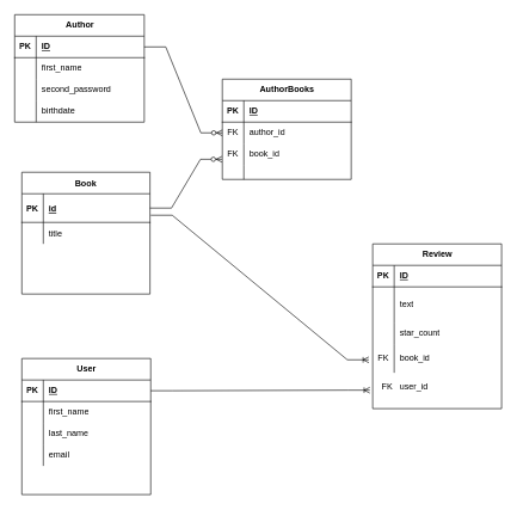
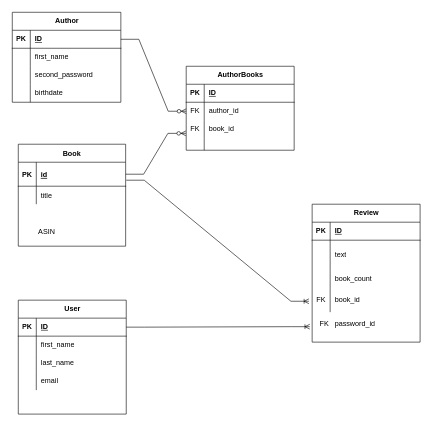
  <mxCell id="0" />
  <mxCell id="1" parent="0" />
  <mxCell id="2" value="" style="group" vertex="1" connectable="0" parent="1"><mxGeometry x="20" y="20" width="470" height="390" as="geometry" /></mxCell>
  <mxCell id="3" value="Author" style="shape=table;startSize=30;container=1;collapsible=1;childLayout=tableLayout;fixedRows=1;rowLines=0;fontStyle=1;align=center;resizeLast=1;html=1;" vertex="1" parent="2"><mxGeometry width="181" height="150" as="geometry" /></mxCell>
  <mxCell id="4" value="" style="shape=tableRow;horizontal=0;startSize=0;swimlaneHead=0;swimlaneBody=0;fillColor=none;collapsible=0;dropTarget=0;points=[[0,0.5],[1,0.5]];portConstraint=eastwest;top=0;left=0;right=0;bottom=1;" vertex="1" parent="3"><mxGeometry y="30" width="181" height="30" as="geometry" /></mxCell>
  <mxCell id="5" value="PK" style="shape=partialRectangle;connectable=0;fillColor=none;top=0;left=0;bottom=0;right=0;fontStyle=1;overflow=hidden;whiteSpace=wrap;html=1;" vertex="1" parent="4"><mxGeometry width="30" height="30" as="geometry"><mxRectangle width="30" height="30" as="alternateBounds" /></mxGeometry></mxCell>
  <mxCell id="6" value="ID" style="shape=partialRectangle;connectable=0;fillColor=none;top=0;left=0;bottom=0;right=0;align=left;spacingLeft=6;fontStyle=5;overflow=hidden;whiteSpace=wrap;html=1;" vertex="1" parent="4"><mxGeometry x="30" width="151" height="30" as="geometry"><mxRectangle width="151" height="30" as="alternateBounds" /></mxGeometry></mxCell>
  <mxCell id="7" value="" style="shape=tableRow;horizontal=0;startSize=0;swimlaneHead=0;swimlaneBody=0;fillColor=none;collapsible=0;dropTarget=0;points=[[0,0.5],[1,0.5]];portConstraint=eastwest;top=0;left=0;right=0;bottom=0;" vertex="1" parent="3"><mxGeometry y="60" width="181" height="30" as="geometry" /></mxCell>
  <mxCell id="8" value="" style="shape=partialRectangle;connectable=0;fillColor=none;top=0;left=0;bottom=0;right=0;editable=1;overflow=hidden;whiteSpace=wrap;html=1;" vertex="1" parent="7"><mxGeometry width="30" height="30" as="geometry"><mxRectangle width="30" height="30" as="alternateBounds" /></mxGeometry></mxCell>
  <mxCell id="9" value="first_name" style="shape=partialRectangle;connectable=0;fillColor=none;top=0;left=0;bottom=0;right=0;align=left;spacingLeft=6;overflow=hidden;whiteSpace=wrap;html=1;" vertex="1" parent="7"><mxGeometry x="30" width="151" height="30" as="geometry"><mxRectangle width="151" height="30" as="alternateBounds" /></mxGeometry></mxCell>
  <mxCell id="10" value="" style="shape=tableRow;horizontal=0;startSize=0;swimlaneHead=0;swimlaneBody=0;fillColor=none;collapsible=0;dropTarget=0;points=[[0,0.5],[1,0.5]];portConstraint=eastwest;top=0;left=0;right=0;bottom=0;" vertex="1" parent="3"><mxGeometry y="90" width="181" height="30" as="geometry" /></mxCell>
  <mxCell id="11" value="" style="shape=partialRectangle;connectable=0;fillColor=none;top=0;left=0;bottom=0;right=0;editable=1;overflow=hidden;whiteSpace=wrap;html=1;" vertex="1" parent="10"><mxGeometry width="30" height="30" as="geometry"><mxRectangle width="30" height="30" as="alternateBounds" /></mxGeometry></mxCell>
  <mxCell id="12" value="second_password" style="shape=partialRectangle;connectable=0;fillColor=none;top=0;left=0;bottom=0;right=0;align=left;spacingLeft=6;overflow=hidden;whiteSpace=wrap;html=1;" vertex="1" parent="10"><mxGeometry x="30" width="151" height="30" as="geometry"><mxRectangle width="151" height="30" as="alternateBounds" /></mxGeometry></mxCell>
  <mxCell id="13" value="" style="shape=tableRow;horizontal=0;startSize=0;swimlaneHead=0;swimlaneBody=0;fillColor=none;collapsible=0;dropTarget=0;points=[[0,0.5],[1,0.5]];portConstraint=eastwest;top=0;left=0;right=0;bottom=0;" vertex="1" parent="3"><mxGeometry y="120" width="181" height="30" as="geometry" /></mxCell>
  <mxCell id="14" value="" style="shape=partialRectangle;connectable=0;fillColor=none;top=0;left=0;bottom=0;right=0;editable=1;overflow=hidden;whiteSpace=wrap;html=1;" vertex="1" parent="13"><mxGeometry width="30" height="30" as="geometry"><mxRectangle width="30" height="30" as="alternateBounds" /></mxGeometry></mxCell>
  <mxCell id="15" value="birthdate" style="shape=partialRectangle;connectable=0;fillColor=none;top=0;left=0;bottom=0;right=0;align=left;spacingLeft=6;overflow=hidden;whiteSpace=wrap;html=1;" vertex="1" parent="13"><mxGeometry x="30" width="151" height="30" as="geometry"><mxRectangle width="151" height="30" as="alternateBounds" /></mxGeometry></mxCell>
  <mxCell id="16" value="AuthorBooks" style="shape=table;startSize=30;container=1;collapsible=1;childLayout=tableLayout;fixedRows=1;rowLines=0;fontStyle=1;align=center;resizeLast=1;html=1;" vertex="1" parent="2"><mxGeometry x="290" y="90" width="180" height="140" as="geometry" /></mxCell>
  <mxCell id="17" value="" style="shape=tableRow;horizontal=0;startSize=0;swimlaneHead=0;swimlaneBody=0;fillColor=none;collapsible=0;dropTarget=0;points=[[0,0.5],[1,0.5]];portConstraint=eastwest;top=0;left=0;right=0;bottom=1;" vertex="1" parent="16"><mxGeometry y="30" width="180" height="30" as="geometry" /></mxCell>
  <mxCell id="18" value="PK" style="shape=partialRectangle;connectable=0;fillColor=none;top=0;left=0;bottom=0;right=0;fontStyle=1;overflow=hidden;whiteSpace=wrap;html=1;" vertex="1" parent="17"><mxGeometry width="30" height="30" as="geometry"><mxRectangle width="30" height="30" as="alternateBounds" /></mxGeometry></mxCell>
  <mxCell id="19" value="ID" style="shape=partialRectangle;connectable=0;fillColor=none;top=0;left=0;bottom=0;right=0;align=left;spacingLeft=6;fontStyle=5;overflow=hidden;whiteSpace=wrap;html=1;" vertex="1" parent="17"><mxGeometry x="30" width="150" height="30" as="geometry"><mxRectangle width="150" height="30" as="alternateBounds" /></mxGeometry></mxCell>
  <mxCell id="20" value="" style="shape=tableRow;horizontal=0;startSize=0;swimlaneHead=0;swimlaneBody=0;fillColor=none;collapsible=0;dropTarget=0;points=[[0,0.5],[1,0.5]];portConstraint=eastwest;top=0;left=0;right=0;bottom=0;" vertex="1" parent="16"><mxGeometry y="60" width="180" height="30" as="geometry" /></mxCell>
  <mxCell id="21" value="FK" style="shape=partialRectangle;connectable=0;fillColor=none;top=0;left=0;bottom=0;right=0;editable=1;overflow=hidden;whiteSpace=wrap;html=1;" vertex="1" parent="20"><mxGeometry width="30" height="30" as="geometry"><mxRectangle width="30" height="30" as="alternateBounds" /></mxGeometry></mxCell>
  <mxCell id="22" value="author_id" style="shape=partialRectangle;connectable=0;fillColor=none;top=0;left=0;bottom=0;right=0;align=left;spacingLeft=6;overflow=hidden;whiteSpace=wrap;html=1;" vertex="1" parent="20"><mxGeometry x="30" width="150" height="30" as="geometry"><mxRectangle width="150" height="30" as="alternateBounds" /></mxGeometry></mxCell>
  <mxCell id="23" value="" style="shape=tableRow;horizontal=0;startSize=0;swimlaneHead=0;swimlaneBody=0;fillColor=none;collapsible=0;dropTarget=0;points=[[0,0.5],[1,0.5]];portConstraint=eastwest;top=0;left=0;right=0;bottom=0;" vertex="1" parent="16"><mxGeometry y="90" width="180" height="30" as="geometry" /></mxCell>
  <mxCell id="24" value="FK" style="shape=partialRectangle;connectable=0;fillColor=none;top=0;left=0;bottom=0;right=0;editable=1;overflow=hidden;whiteSpace=wrap;html=1;" vertex="1" parent="23"><mxGeometry width="30" height="30" as="geometry"><mxRectangle width="30" height="30" as="alternateBounds" /></mxGeometry></mxCell>
  <mxCell id="25" value="book_id" style="shape=partialRectangle;connectable=0;fillColor=none;top=0;left=0;bottom=0;right=0;align=left;spacingLeft=6;overflow=hidden;whiteSpace=wrap;html=1;" vertex="1" parent="23"><mxGeometry x="30" width="150" height="30" as="geometry"><mxRectangle width="150" height="30" as="alternateBounds" /></mxGeometry></mxCell>
  <mxCell id="26" value="" style="shape=tableRow;horizontal=0;startSize=0;swimlaneHead=0;swimlaneBody=0;fillColor=none;collapsible=0;dropTarget=0;points=[[0,0.5],[1,0.5]];portConstraint=eastwest;top=0;left=0;right=0;bottom=0;" vertex="1" parent="16"><mxGeometry y="120" width="180" height="20" as="geometry" /></mxCell>
  <mxCell id="27" value="" style="shape=partialRectangle;connectable=0;fillColor=none;top=0;left=0;bottom=0;right=0;editable=1;overflow=hidden;whiteSpace=wrap;html=1;" vertex="1" parent="26"><mxGeometry width="30" height="20" as="geometry"><mxRectangle width="30" height="20" as="alternateBounds" /></mxGeometry></mxCell>
  <mxCell id="28" value="" style="shape=partialRectangle;connectable=0;fillColor=none;top=0;left=0;bottom=0;right=0;align=left;spacingLeft=6;overflow=hidden;whiteSpace=wrap;html=1;" vertex="1" parent="26"><mxGeometry x="30" width="150" height="20" as="geometry"><mxRectangle width="150" height="20" as="alternateBounds" /></mxGeometry></mxCell>
  <mxCell id="29" value="" style="edgeStyle=entityRelationEdgeStyle;fontSize=12;html=1;endArrow=ERzeroToMany;endFill=1;rounded=0;exitX=1;exitY=0.5;exitDx=0;exitDy=0;entryX=0;entryY=0.5;entryDx=0;entryDy=0;" edge="1" parent="2" source="4" target="20"><mxGeometry width="100" height="100" relative="1" as="geometry"><mxPoint x="260" y="320" as="sourcePoint" /><mxPoint x="360" y="220" as="targetPoint" /><Array as="points"><mxPoint x="270" y="330" /><mxPoint x="310" y="290" /><mxPoint x="290" y="130" /></Array></mxGeometry></mxCell>
  <mxCell id="30" value="" style="edgeStyle=entityRelationEdgeStyle;fontSize=12;html=1;endArrow=ERzeroToMany;endFill=1;rounded=0;exitX=1;exitY=0.5;exitDx=0;exitDy=0;entryX=-0.003;entryY=0.729;entryDx=0;entryDy=0;entryPerimeter=0;" edge="1" parent="2" source="33" target="23"><mxGeometry width="100" height="100" relative="1" as="geometry"><mxPoint x="260" y="350" as="sourcePoint" /><mxPoint x="360" y="250" as="targetPoint" /></mxGeometry></mxCell>
  <mxCell id="31" value="" style="group" vertex="1" connectable="0" parent="2"><mxGeometry x="10" y="220" width="179.0" height="170" as="geometry" /></mxCell>
  <mxCell id="32" value="Book" style="shape=table;startSize=30;container=1;collapsible=1;childLayout=tableLayout;fixedRows=1;rowLines=0;fontStyle=1;align=center;resizeLast=1;" parent="31" vertex="1"><mxGeometry width="179.0" height="170" as="geometry" /></mxCell>
  <mxCell id="33" value="" style="shape=partialRectangle;collapsible=0;dropTarget=0;pointerEvents=0;fillColor=none;points=[[0,0.5],[1,0.5]];portConstraint=eastwest;top=0;left=0;right=0;bottom=1;" parent="32" vertex="1"><mxGeometry y="30" width="179.0" height="40" as="geometry" /></mxCell>
  <mxCell id="34" value="PK" style="shape=partialRectangle;overflow=hidden;connectable=0;fillColor=none;top=0;left=0;bottom=0;right=0;fontStyle=1;" parent="33" vertex="1"><mxGeometry width="30" height="40" as="geometry"><mxRectangle width="30" height="40" as="alternateBounds" /></mxGeometry></mxCell>
  <mxCell id="35" value="id" style="shape=partialRectangle;overflow=hidden;connectable=0;fillColor=none;top=0;left=0;bottom=0;right=0;align=left;spacingLeft=6;fontStyle=5;" parent="33" vertex="1"><mxGeometry x="30" width="149.0" height="40" as="geometry"><mxRectangle width="149.0" height="40" as="alternateBounds" /></mxGeometry></mxCell>
  <mxCell id="36" value="" style="shape=partialRectangle;collapsible=0;dropTarget=0;pointerEvents=0;fillColor=none;points=[[0,0.5],[1,0.5]];portConstraint=eastwest;top=0;left=0;right=0;bottom=0;" parent="32" vertex="1"><mxGeometry y="70" width="179.0" height="30" as="geometry" /></mxCell>
  <mxCell id="37" value="" style="shape=partialRectangle;overflow=hidden;connectable=0;fillColor=none;top=0;left=0;bottom=0;right=0;" parent="36" vertex="1"><mxGeometry width="30" height="30" as="geometry"><mxRectangle width="30" height="30" as="alternateBounds" /></mxGeometry></mxCell>
  <mxCell id="38" value="title" style="shape=partialRectangle;overflow=hidden;connectable=0;fillColor=none;top=0;left=0;bottom=0;right=0;align=left;spacingLeft=6;" parent="36" vertex="1"><mxGeometry x="30" width="149.0" height="30" as="geometry"><mxRectangle width="149.0" height="30" as="alternateBounds" /></mxGeometry></mxCell>
+ <mxCell id="39" value="ASIN" style="shape=partialRectangle;overflow=hidden;connectable=0;fillColor=none;top=0;left=0;bottom=0;right=0;align=left;spacingLeft=6;" vertex="1" parent="31"><mxGeometry x="25.5" y="130" width="89" height="30" as="geometry"><mxRectangle width="220" height="30" as="alternateBounds" /></mxGeometry></mxCell>
  <mxCell id="40" value="" style="edgeStyle=entityRelationEdgeStyle;fontSize=12;html=1;endArrow=ERoneToMany;rounded=0;entryX=-0.03;entryY=0.546;entryDx=0;entryDy=0;entryPerimeter=0;" edge="1" parent="1" target="66"><mxGeometry width="100" height="100" relative="1" as="geometry"><mxPoint x="210" y="300" as="sourcePoint" /><mxPoint x="520" y="530" as="targetPoint" /></mxGeometry></mxCell>
  <mxCell id="41" value="" style="group" vertex="1" connectable="0" parent="1"><mxGeometry x="30" y="500" width="180" height="190" as="geometry" /></mxCell>
  <mxCell id="42" value="User" style="shape=table;startSize=30;container=1;collapsible=1;childLayout=tableLayout;fixedRows=1;rowLines=0;fontStyle=1;align=center;resizeLast=1;html=1;" vertex="1" parent="41"><mxGeometry width="180" height="190" as="geometry" /></mxCell>
  <mxCell id="43" value="" style="shape=tableRow;horizontal=0;startSize=0;swimlaneHead=0;swimlaneBody=0;fillColor=none;collapsible=0;dropTarget=0;points=[[0,0.5],[1,0.5]];portConstraint=eastwest;top=0;left=0;right=0;bottom=1;" vertex="1" parent="42"><mxGeometry y="30" width="180" height="30" as="geometry" /></mxCell>
  <mxCell id="44" value="PK" style="shape=partialRectangle;connectable=0;fillColor=none;top=0;left=0;bottom=0;right=0;fontStyle=1;overflow=hidden;whiteSpace=wrap;html=1;" vertex="1" parent="43"><mxGeometry width="30" height="30" as="geometry"><mxRectangle width="30" height="30" as="alternateBounds" /></mxGeometry></mxCell>
  <mxCell id="45" value="ID" style="shape=partialRectangle;connectable=0;fillColor=none;top=0;left=0;bottom=0;right=0;align=left;spacingLeft=6;fontStyle=5;overflow=hidden;whiteSpace=wrap;html=1;" vertex="1" parent="43"><mxGeometry x="30" width="150" height="30" as="geometry"><mxRectangle width="150" height="30" as="alternateBounds" /></mxGeometry></mxCell>
  <mxCell id="46" value="" style="shape=tableRow;horizontal=0;startSize=0;swimlaneHead=0;swimlaneBody=0;fillColor=none;collapsible=0;dropTarget=0;points=[[0,0.5],[1,0.5]];portConstraint=eastwest;top=0;left=0;right=0;bottom=0;" vertex="1" parent="42"><mxGeometry y="60" width="180" height="30" as="geometry" /></mxCell>
  <mxCell id="47" value="" style="shape=partialRectangle;connectable=0;fillColor=none;top=0;left=0;bottom=0;right=0;editable=1;overflow=hidden;whiteSpace=wrap;html=1;" vertex="1" parent="46"><mxGeometry width="30" height="30" as="geometry"><mxRectangle width="30" height="30" as="alternateBounds" /></mxGeometry></mxCell>
  <mxCell id="48" value="first_name" style="shape=partialRectangle;connectable=0;fillColor=none;top=0;left=0;bottom=0;right=0;align=left;spacingLeft=6;overflow=hidden;whiteSpace=wrap;html=1;" vertex="1" parent="46"><mxGeometry x="30" width="150" height="30" as="geometry"><mxRectangle width="150" height="30" as="alternateBounds" /></mxGeometry></mxCell>
  <mxCell id="49" value="" style="shape=tableRow;horizontal=0;startSize=0;swimlaneHead=0;swimlaneBody=0;fillColor=none;collapsible=0;dropTarget=0;points=[[0,0.5],[1,0.5]];portConstraint=eastwest;top=0;left=0;right=0;bottom=0;" vertex="1" parent="42"><mxGeometry y="90" width="180" height="30" as="geometry" /></mxCell>
  <mxCell id="50" value="" style="shape=partialRectangle;connectable=0;fillColor=none;top=0;left=0;bottom=0;right=0;editable=1;overflow=hidden;whiteSpace=wrap;html=1;" vertex="1" parent="49"><mxGeometry width="30" height="30" as="geometry"><mxRectangle width="30" height="30" as="alternateBounds" /></mxGeometry></mxCell>
  <mxCell id="51" value="last_name" style="shape=partialRectangle;connectable=0;fillColor=none;top=0;left=0;bottom=0;right=0;align=left;spacingLeft=6;overflow=hidden;whiteSpace=wrap;html=1;" vertex="1" parent="49"><mxGeometry x="30" width="150" height="30" as="geometry"><mxRectangle width="150" height="30" as="alternateBounds" /></mxGeometry></mxCell>
  <mxCell id="52" value="" style="shape=tableRow;horizontal=0;startSize=0;swimlaneHead=0;swimlaneBody=0;fillColor=none;collapsible=0;dropTarget=0;points=[[0,0.5],[1,0.5]];portConstraint=eastwest;top=0;left=0;right=0;bottom=0;" vertex="1" parent="42"><mxGeometry y="120" width="180" height="30" as="geometry" /></mxCell>
  <mxCell id="53" value="" style="shape=partialRectangle;connectable=0;fillColor=none;top=0;left=0;bottom=0;right=0;editable=1;overflow=hidden;whiteSpace=wrap;html=1;" vertex="1" parent="52"><mxGeometry width="30" height="30" as="geometry"><mxRectangle width="30" height="30" as="alternateBounds" /></mxGeometry></mxCell>
  <mxCell id="54" value="email" style="shape=partialRectangle;connectable=0;fillColor=none;top=0;left=0;bottom=0;right=0;align=left;spacingLeft=6;overflow=hidden;whiteSpace=wrap;html=1;" vertex="1" parent="52"><mxGeometry x="30" width="150" height="30" as="geometry"><mxRectangle width="150" height="30" as="alternateBounds" /></mxGeometry></mxCell>
  <mxCell id="55" value="" style="group" vertex="1" connectable="0" parent="1"><mxGeometry x="520" y="340" width="180" height="230" as="geometry" /></mxCell>
  <mxCell id="56" value="Review" style="shape=table;startSize=30;container=1;collapsible=1;childLayout=tableLayout;fixedRows=1;rowLines=0;fontStyle=1;align=center;resizeLast=1;html=1;" vertex="1" parent="55"><mxGeometry width="180" height="230" as="geometry" /></mxCell>
  <mxCell id="57" value="" style="shape=tableRow;horizontal=0;startSize=0;swimlaneHead=0;swimlaneBody=0;fillColor=none;collapsible=0;dropTarget=0;points=[[0,0.5],[1,0.5]];portConstraint=eastwest;top=0;left=0;right=0;bottom=1;" vertex="1" parent="56"><mxGeometry y="30" width="180" height="30" as="geometry" /></mxCell>
  <mxCell id="58" value="PK" style="shape=partialRectangle;connectable=0;fillColor=none;top=0;left=0;bottom=0;right=0;fontStyle=1;overflow=hidden;whiteSpace=wrap;html=1;" vertex="1" parent="57"><mxGeometry width="30" height="30" as="geometry"><mxRectangle width="30" height="30" as="alternateBounds" /></mxGeometry></mxCell>
  <mxCell id="59" value="ID" style="shape=partialRectangle;connectable=0;fillColor=none;top=0;left=0;bottom=0;right=0;align=left;spacingLeft=6;fontStyle=5;overflow=hidden;whiteSpace=wrap;html=1;" vertex="1" parent="57"><mxGeometry x="30" width="150" height="30" as="geometry"><mxRectangle width="150" height="30" as="alternateBounds" /></mxGeometry></mxCell>
  <mxCell id="60" value="" style="shape=tableRow;horizontal=0;startSize=0;swimlaneHead=0;swimlaneBody=0;fillColor=none;collapsible=0;dropTarget=0;points=[[0,0.5],[1,0.5]];portConstraint=eastwest;top=0;left=0;right=0;bottom=0;" vertex="1" parent="56"><mxGeometry y="60" width="180" height="50" as="geometry" /></mxCell>
  <mxCell id="61" value="" style="shape=partialRectangle;connectable=0;fillColor=none;top=0;left=0;bottom=0;right=0;editable=1;overflow=hidden;whiteSpace=wrap;html=1;" vertex="1" parent="60"><mxGeometry width="30" height="50" as="geometry"><mxRectangle width="30" height="50" as="alternateBounds" /></mxGeometry></mxCell>
  <mxCell id="62" value="text" style="shape=partialRectangle;connectable=0;fillColor=none;top=0;left=0;bottom=0;right=0;align=left;spacingLeft=6;overflow=hidden;whiteSpace=wrap;html=1;" vertex="1" parent="60"><mxGeometry x="30" width="150" height="50" as="geometry"><mxRectangle width="150" height="50" as="alternateBounds" /></mxGeometry></mxCell>
  <mxCell id="63" value="" style="shape=tableRow;horizontal=0;startSize=0;swimlaneHead=0;swimlaneBody=0;fillColor=none;collapsible=0;dropTarget=0;points=[[0,0.5],[1,0.5]];portConstraint=eastwest;top=0;left=0;right=0;bottom=0;" vertex="1" parent="56"><mxGeometry y="110" width="180" height="30" as="geometry" /></mxCell>
  <mxCell id="64" value="" style="shape=partialRectangle;connectable=0;fillColor=none;top=0;left=0;bottom=0;right=0;editable=1;overflow=hidden;whiteSpace=wrap;html=1;" vertex="1" parent="63"><mxGeometry width="30" height="30" as="geometry"><mxRectangle width="30" height="30" as="alternateBounds" /></mxGeometry></mxCell>
- <mxCell id="65" value="star_count" style="shape=partialRectangle;connectable=0;fillColor=none;top=0;left=0;bottom=0;right=0;align=left;spacingLeft=6;overflow=hidden;whiteSpace=wrap;html=1;" vertex="1" parent="63"><mxGeometry x="30" width="150" height="30" as="geometry"><mxRectangle width="150" height="30" as="alternateBounds" /></mxGeometry></mxCell>
+ <mxCell id="65" value="book_count" style="shape=partialRectangle;connectable=0;fillColor=none;top=0;left=0;bottom=0;right=0;align=left;spacingLeft=6;overflow=hidden;whiteSpace=wrap;html=1;" vertex="1" parent="63"><mxGeometry x="30" width="150" height="30" as="geometry"><mxRectangle width="150" height="30" as="alternateBounds" /></mxGeometry></mxCell>
  <mxCell id="66" value="" style="shape=tableRow;horizontal=0;startSize=0;swimlaneHead=0;swimlaneBody=0;fillColor=none;collapsible=0;dropTarget=0;points=[[0,0.5],[1,0.5]];portConstraint=eastwest;top=0;left=0;right=0;bottom=0;" vertex="1" parent="56"><mxGeometry y="140" width="180" height="40" as="geometry" /></mxCell>
  <mxCell id="67" value="FK" style="shape=partialRectangle;connectable=0;fillColor=none;top=0;left=0;bottom=0;right=0;editable=1;overflow=hidden;whiteSpace=wrap;html=1;" vertex="1" parent="66"><mxGeometry width="30" height="40" as="geometry"><mxRectangle width="30" height="40" as="alternateBounds" /></mxGeometry></mxCell>
  <mxCell id="68" value="book_id" style="shape=partialRectangle;connectable=0;fillColor=none;top=0;left=0;bottom=0;right=0;align=left;spacingLeft=6;overflow=hidden;whiteSpace=wrap;html=1;" vertex="1" parent="66"><mxGeometry x="30" width="150" height="40" as="geometry"><mxRectangle width="150" height="40" as="alternateBounds" /></mxGeometry></mxCell>
- <mxCell id="69" value="user_id" style="shape=partialRectangle;connectable=0;fillColor=none;top=0;left=0;bottom=0;right=0;align=left;spacingLeft=6;overflow=hidden;whiteSpace=wrap;html=1;" vertex="1" parent="55"><mxGeometry x="30" y="180" width="150" height="40" as="geometry"><mxRectangle width="150" height="40" as="alternateBounds" /></mxGeometry></mxCell>
+ <mxCell id="69" value="password_id" style="shape=partialRectangle;connectable=0;fillColor=none;top=0;left=0;bottom=0;right=0;align=left;spacingLeft=6;overflow=hidden;whiteSpace=wrap;html=1;" vertex="1" parent="55"><mxGeometry x="30" y="180" width="150" height="40" as="geometry"><mxRectangle width="150" height="40" as="alternateBounds" /></mxGeometry></mxCell>
  <mxCell id="70" value="FK" style="text;html=1;align=center;verticalAlign=middle;resizable=0;points=[];autosize=1;strokeColor=none;fillColor=none;" vertex="1" parent="55"><mxGeometry y="185" width="40" height="30" as="geometry" /></mxCell>
  <mxCell id="71" value="" style="edgeStyle=entityRelationEdgeStyle;fontSize=12;html=1;endArrow=ERoneToMany;rounded=0;exitX=1;exitY=0.5;exitDx=0;exitDy=0;entryX=-0.099;entryY=0.641;entryDx=0;entryDy=0;entryPerimeter=0;" edge="1" parent="1" source="43" target="70"><mxGeometry width="100" height="100" relative="1" as="geometry"><mxPoint x="420" y="640" as="sourcePoint" /><mxPoint x="490" y="570" as="targetPoint" /></mxGeometry></mxCell>
